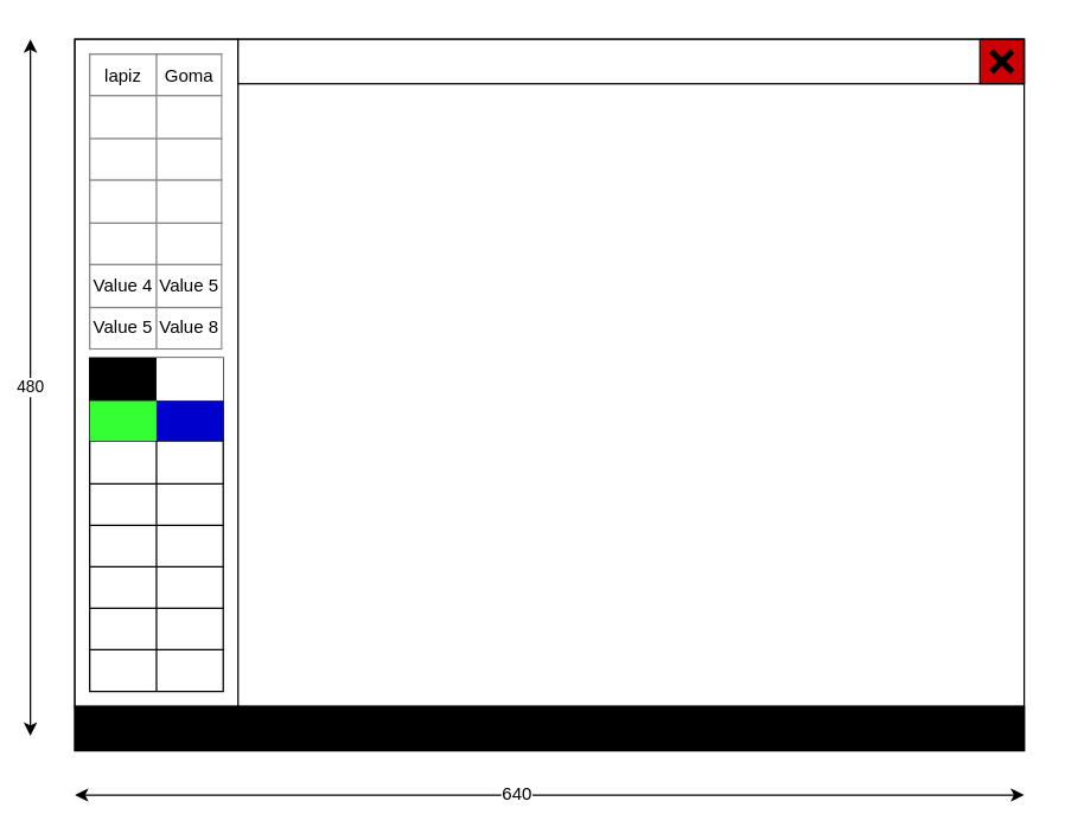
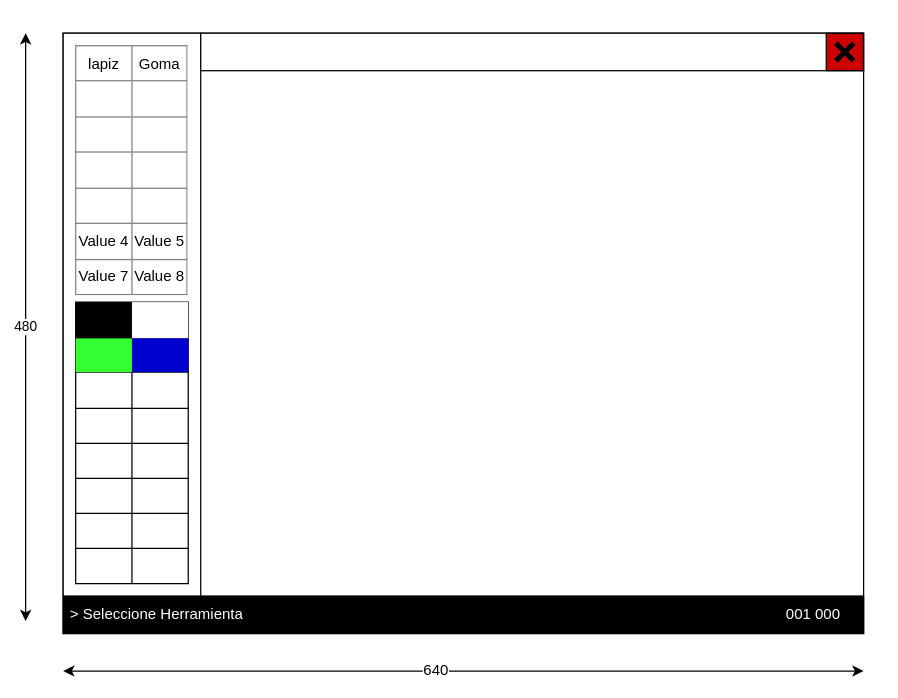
  <mxCell id="0" />
  <mxCell id="1" parent="0" />
  <mxCell id="2" value="" style="rounded=0;whiteSpace=wrap;html=1;" parent="1" vertex="1"><mxGeometry x="50" y="26" width="640" height="480" as="geometry" /></mxCell>
  <mxCell id="3" value="" style="endArrow=classic;startArrow=classic;html=1;" parent="1" edge="1"><mxGeometry width="50" height="50" relative="1" as="geometry"><mxPoint x="50" y="536" as="sourcePoint" /><mxPoint x="690" y="536" as="targetPoint" /></mxGeometry></mxCell>
  <mxCell id="4" value="640" style="text;html=1;align=center;verticalAlign=middle;resizable=0;points=[];;labelBackgroundColor=#ffffff;" parent="3" vertex="1" connectable="0"><mxGeometry x="-0.073" y="1" relative="1" as="geometry"><mxPoint as="offset" /></mxGeometry></mxCell>
  <mxCell id="5" value="480" style="endArrow=classic;startArrow=classic;html=1;" parent="1" edge="1"><mxGeometry width="50" height="50" relative="1" as="geometry"><mxPoint x="20" y="496" as="sourcePoint" /><mxPoint x="20" y="26" as="targetPoint" /></mxGeometry></mxCell>
  <mxCell id="6" value="" style="rounded=0;whiteSpace=wrap;html=1;strokeColor=#000000;fillColor=#000000;" parent="1" vertex="1"><mxGeometry x="50" y="476" width="640" height="30" as="geometry" /></mxCell>
+ <mxCell id="7" value="001 000" style="text;html=1;strokeColor=none;fillColor=none;align=center;verticalAlign=middle;whiteSpace=wrap;rounded=0;fontColor=#FFFFFF;" parent="1" vertex="1"><mxGeometry x="610" y="481" width="80" height="20" as="geometry" /></mxCell>
+ <mxCell id="8" value="&amp;gt; Seleccione Herramienta" style="text;html=1;strokeColor=none;fillColor=none;align=center;verticalAlign=middle;whiteSpace=wrap;rounded=0;fontColor=#FFFFFF;" parent="1" vertex="1"><mxGeometry x="50" y="481" width="150" height="20" as="geometry" /></mxCell>
  <mxCell id="9" value="" style="rounded=0;whiteSpace=wrap;html=1;strokeColor=#000000;fillColor=#FFFFFF;fontColor=#FFFFFF;" parent="1" vertex="1"><mxGeometry x="50" y="26" width="110" height="450" as="geometry" /></mxCell>
  <mxCell id="10" value="" style="rounded=0;whiteSpace=wrap;html=1;strokeColor=#000000;fillColor=#FFFFFF;fontColor=#FFFFFF;" parent="1" vertex="1"><mxGeometry x="160" y="26" width="530" height="30" as="geometry" /></mxCell>
  <mxCell id="11" value="" style="shape=mxgraph.bpmn.shape;html=1;verticalLabelPosition=bottom;labelBackgroundColor=#ffffff;verticalAlign=top;align=center;perimeter=rhombusPerimeter;background=gateway;outlineConnect=0;outline=none;symbol=parallelGw;strokeColor=#000000;fillColor=#CC0000;fontColor=#FFFFFF;rotation=45;" parent="1" vertex="1"><mxGeometry x="654" y="20" width="42" height="42" as="geometry" /></mxCell>
- <mxCell id="12" value="&lt;table border=&quot;1&quot; width=&quot;100%&quot; style=&quot;width: 100% ; height: 100% ; border-collapse: collapse&quot;&gt;&lt;tbody&gt;&lt;tr&gt;&lt;td align=&quot;center&quot;&gt;lapiz&lt;/td&gt;&lt;td align=&quot;center&quot;&gt;Goma&lt;/td&gt;&lt;/tr&gt;&lt;tr&gt;&lt;td&gt;&lt;br&gt;&lt;/td&gt;&lt;td&gt;&lt;br&gt;&lt;/td&gt;&lt;/tr&gt;&lt;tr&gt;&lt;td&gt;&lt;br&gt;&lt;/td&gt;&lt;td&gt;&lt;br&gt;&lt;/td&gt;&lt;/tr&gt;&lt;tr&gt;&lt;td&gt;&lt;br&gt;&lt;/td&gt;&lt;td&gt;&lt;br&gt;&lt;/td&gt;&lt;/tr&gt;&lt;tr&gt;&lt;td&gt;&lt;br&gt;&lt;/td&gt;&lt;td&gt;&lt;br&gt;&lt;/td&gt;&lt;/tr&gt;&lt;tr&gt;&lt;td align=&quot;center&quot;&gt;Value 4&lt;/td&gt;&lt;td align=&quot;center&quot;&gt;Value 5&lt;/td&gt;&lt;/tr&gt;&lt;tr&gt;&lt;td align=&quot;center&quot;&gt;Value 5&lt;/td&gt;&lt;td align=&quot;center&quot;&gt;Value 8&lt;/td&gt;&lt;/tr&gt;&lt;/tbody&gt;&lt;/table&gt;" style="text;html=1;strokeColor=none;fillColor=none;overflow=fill;fontColor=#000000;" parent="1" vertex="1"><mxGeometry x="60" y="36" width="90" height="200" as="geometry" /></mxCell>
+ <mxCell id="12" value="&lt;table border=&quot;1&quot; width=&quot;100%&quot; style=&quot;width: 100% ; height: 100% ; border-collapse: collapse&quot;&gt;&lt;tbody&gt;&lt;tr&gt;&lt;td align=&quot;center&quot;&gt;lapiz&lt;/td&gt;&lt;td align=&quot;center&quot;&gt;Goma&lt;/td&gt;&lt;/tr&gt;&lt;tr&gt;&lt;td&gt;&lt;br&gt;&lt;/td&gt;&lt;td&gt;&lt;br&gt;&lt;/td&gt;&lt;/tr&gt;&lt;tr&gt;&lt;td&gt;&lt;br&gt;&lt;/td&gt;&lt;td&gt;&lt;br&gt;&lt;/td&gt;&lt;/tr&gt;&lt;tr&gt;&lt;td&gt;&lt;br&gt;&lt;/td&gt;&lt;td&gt;&lt;br&gt;&lt;/td&gt;&lt;/tr&gt;&lt;tr&gt;&lt;td&gt;&lt;br&gt;&lt;/td&gt;&lt;td&gt;&lt;br&gt;&lt;/td&gt;&lt;/tr&gt;&lt;tr&gt;&lt;td align=&quot;center&quot;&gt;Value 4&lt;/td&gt;&lt;td align=&quot;center&quot;&gt;Value 5&lt;/td&gt;&lt;/tr&gt;&lt;tr&gt;&lt;td align=&quot;center&quot;&gt;Value 7&lt;/td&gt;&lt;td align=&quot;center&quot;&gt;Value 8&lt;/td&gt;&lt;/tr&gt;&lt;/tbody&gt;&lt;/table&gt;" style="text;html=1;strokeColor=none;fillColor=none;overflow=fill;fontColor=#000000;" parent="1" vertex="1"><mxGeometry x="60" y="36" width="90" height="200" as="geometry" /></mxCell>
  <mxCell id="13" value="" style="shape=table;html=1;whiteSpace=wrap;startSize=0;container=1;collapsible=0;childLayout=tableLayout;" vertex="1" parent="1"><mxGeometry x="60" y="241" width="90" height="225" as="geometry" /></mxCell>
  <mxCell id="14" value="" style="shape=partialRectangle;html=1;whiteSpace=wrap;collapsible=0;dropTarget=0;pointerEvents=0;fillColor=none;top=0;left=0;bottom=0;right=0;points=[[0,0.5],[1,0.5]];portConstraint=eastwest;" vertex="1" parent="13"><mxGeometry width="90" height="29" as="geometry" /></mxCell>
  <mxCell id="15" value="" style="shape=partialRectangle;html=1;whiteSpace=wrap;connectable=0;overflow=hidden;top=0;left=0;bottom=0;right=0;fillColor=#000000;" vertex="1" parent="14"><mxGeometry width="45" height="29" as="geometry" /></mxCell>
  <mxCell id="16" value="" style="shape=partialRectangle;html=1;whiteSpace=wrap;connectable=0;overflow=hidden;top=0;left=0;bottom=0;right=0;fillColor=#FFFFFF;" vertex="1" parent="14"><mxGeometry x="45" width="45" height="29" as="geometry" /></mxCell>
  <mxCell id="17" value="" style="shape=partialRectangle;html=1;whiteSpace=wrap;collapsible=0;dropTarget=0;pointerEvents=0;fillColor=none;top=0;left=0;bottom=0;right=0;points=[[0,0.5],[1,0.5]];portConstraint=eastwest;" vertex="1" parent="13"><mxGeometry y="29" width="90" height="27" as="geometry" /></mxCell>
  <mxCell id="18" value="" style="shape=partialRectangle;html=1;whiteSpace=wrap;connectable=0;overflow=hidden;top=0;left=0;bottom=0;right=0;fillColor=#33FF33;" vertex="1" parent="17"><mxGeometry width="45" height="27" as="geometry" /></mxCell>
  <mxCell id="19" value="" style="shape=partialRectangle;html=1;whiteSpace=wrap;connectable=0;overflow=hidden;top=0;left=0;bottom=0;right=0;fillColor=#0000CC;" vertex="1" parent="17"><mxGeometry x="45" width="45" height="27" as="geometry" /></mxCell>
  <mxCell id="20" value="" style="shape=partialRectangle;html=1;whiteSpace=wrap;collapsible=0;dropTarget=0;pointerEvents=0;fillColor=none;top=0;left=0;bottom=0;right=0;points=[[0,0.5],[1,0.5]];portConstraint=eastwest;" vertex="1" parent="13"><mxGeometry y="56" width="90" height="29" as="geometry" /></mxCell>
  <mxCell id="21" value="" style="shape=partialRectangle;html=1;whiteSpace=wrap;connectable=0;overflow=hidden;fillColor=none;top=0;left=0;bottom=0;right=0;" vertex="1" parent="20"><mxGeometry width="45" height="29" as="geometry" /></mxCell>
  <mxCell id="22" value="" style="shape=partialRectangle;html=1;whiteSpace=wrap;connectable=0;overflow=hidden;fillColor=none;top=0;left=0;bottom=0;right=0;" vertex="1" parent="20"><mxGeometry x="45" width="45" height="29" as="geometry" /></mxCell>
  <mxCell id="23" value="" style="shape=partialRectangle;html=1;whiteSpace=wrap;collapsible=0;dropTarget=0;pointerEvents=0;fillColor=none;top=0;left=0;bottom=0;right=0;points=[[0,0.5],[1,0.5]];portConstraint=eastwest;" vertex="1" parent="13"><mxGeometry y="85" width="90" height="28" as="geometry" /></mxCell>
  <mxCell id="24" value="" style="shape=partialRectangle;html=1;whiteSpace=wrap;connectable=0;overflow=hidden;fillColor=none;top=0;left=0;bottom=0;right=0;" vertex="1" parent="23"><mxGeometry width="45" height="28" as="geometry" /></mxCell>
  <mxCell id="25" value="" style="shape=partialRectangle;html=1;whiteSpace=wrap;connectable=0;overflow=hidden;fillColor=none;top=0;left=0;bottom=0;right=0;" vertex="1" parent="23"><mxGeometry x="45" width="45" height="28" as="geometry" /></mxCell>
  <mxCell id="26" value="" style="shape=partialRectangle;html=1;whiteSpace=wrap;collapsible=0;dropTarget=0;pointerEvents=0;fillColor=none;top=0;left=0;bottom=0;right=0;points=[[0,0.5],[1,0.5]];portConstraint=eastwest;" vertex="1" parent="13"><mxGeometry y="113" width="90" height="28" as="geometry" /></mxCell>
  <mxCell id="27" value="" style="shape=partialRectangle;html=1;whiteSpace=wrap;connectable=0;overflow=hidden;fillColor=none;top=0;left=0;bottom=0;right=0;" vertex="1" parent="26"><mxGeometry width="45" height="28" as="geometry" /></mxCell>
  <mxCell id="28" value="" style="shape=partialRectangle;html=1;whiteSpace=wrap;connectable=0;overflow=hidden;fillColor=none;top=0;left=0;bottom=0;right=0;" vertex="1" parent="26"><mxGeometry x="45" width="45" height="28" as="geometry" /></mxCell>
  <mxCell id="29" value="" style="shape=partialRectangle;html=1;whiteSpace=wrap;collapsible=0;dropTarget=0;pointerEvents=0;fillColor=none;top=0;left=0;bottom=0;right=0;points=[[0,0.5],[1,0.5]];portConstraint=eastwest;" vertex="1" parent="13"><mxGeometry y="141" width="90" height="28" as="geometry" /></mxCell>
  <mxCell id="30" value="" style="shape=partialRectangle;html=1;whiteSpace=wrap;connectable=0;overflow=hidden;fillColor=none;top=0;left=0;bottom=0;right=0;" vertex="1" parent="29"><mxGeometry width="45" height="28" as="geometry" /></mxCell>
  <mxCell id="31" value="" style="shape=partialRectangle;html=1;whiteSpace=wrap;connectable=0;overflow=hidden;fillColor=none;top=0;left=0;bottom=0;right=0;" vertex="1" parent="29"><mxGeometry x="45" width="45" height="28" as="geometry" /></mxCell>
  <mxCell id="32" value="" style="shape=partialRectangle;html=1;whiteSpace=wrap;collapsible=0;dropTarget=0;pointerEvents=0;fillColor=none;top=0;left=0;bottom=0;right=0;points=[[0,0.5],[1,0.5]];portConstraint=eastwest;" vertex="1" parent="13"><mxGeometry y="169" width="90" height="28" as="geometry" /></mxCell>
  <mxCell id="33" value="" style="shape=partialRectangle;html=1;whiteSpace=wrap;connectable=0;overflow=hidden;fillColor=none;top=0;left=0;bottom=0;right=0;" vertex="1" parent="32"><mxGeometry width="45" height="28" as="geometry" /></mxCell>
  <mxCell id="34" value="" style="shape=partialRectangle;html=1;whiteSpace=wrap;connectable=0;overflow=hidden;fillColor=none;top=0;left=0;bottom=0;right=0;" vertex="1" parent="32"><mxGeometry x="45" width="45" height="28" as="geometry" /></mxCell>
  <mxCell id="35" value="" style="shape=partialRectangle;html=1;whiteSpace=wrap;collapsible=0;dropTarget=0;pointerEvents=0;fillColor=none;top=0;left=0;bottom=0;right=0;points=[[0,0.5],[1,0.5]];portConstraint=eastwest;" vertex="1" parent="13"><mxGeometry y="197" width="90" height="28" as="geometry" /></mxCell>
  <mxCell id="36" value="" style="shape=partialRectangle;html=1;whiteSpace=wrap;connectable=0;overflow=hidden;fillColor=none;top=0;left=0;bottom=0;right=0;" vertex="1" parent="35"><mxGeometry width="45" height="28" as="geometry" /></mxCell>
  <mxCell id="37" value="" style="shape=partialRectangle;html=1;whiteSpace=wrap;connectable=0;overflow=hidden;fillColor=none;top=0;left=0;bottom=0;right=0;" vertex="1" parent="35"><mxGeometry x="45" width="45" height="28" as="geometry" /></mxCell>
